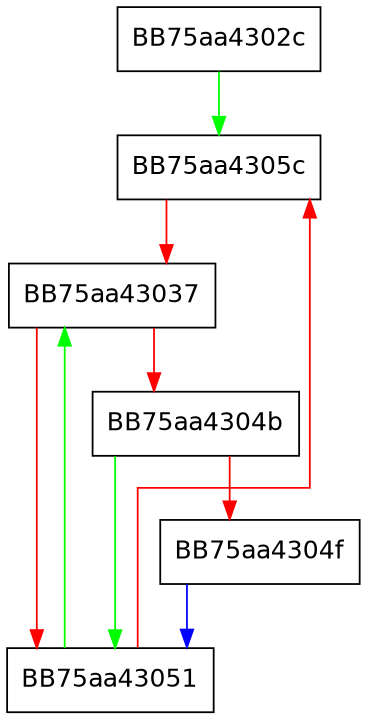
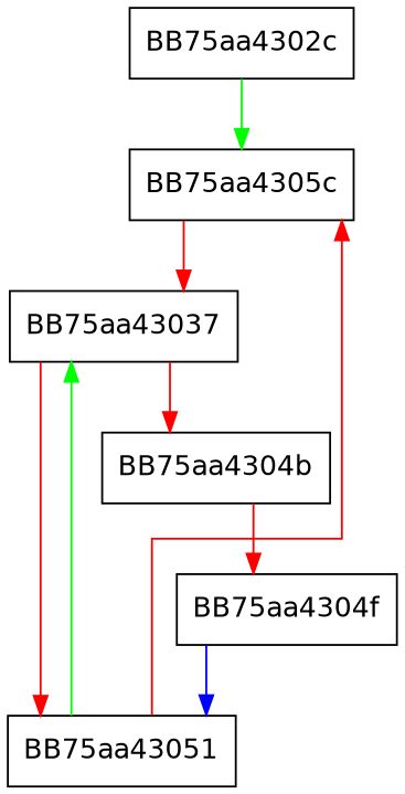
  digraph {
    fontname="DejaVu Sans"
    splines=ortho
    node [fontname="DejaVu Sans" shape=box]
    edge [color=red fontname="DejaVu Sans"]
    BB75aa4302c
    BB75aa4305c
    BB75aa43037
    BB75aa43051
    BB75aa4304b
    BB75aa4304f
    BB75aa4302c -> BB75aa4305c [color=green]
    BB75aa4305c -> BB75aa43037
    BB75aa43037 -> BB75aa43051
    BB75aa43037 -> BB75aa4304b
    BB75aa43051 -> BB75aa4305c
    BB75aa43051 -> BB75aa43037 [color=green]
-   BB75aa4304b -> BB75aa43051 [color=green]
    BB75aa4304b -> BB75aa4304f
    BB75aa4304f -> BB75aa43051 [color=blue]
  }
